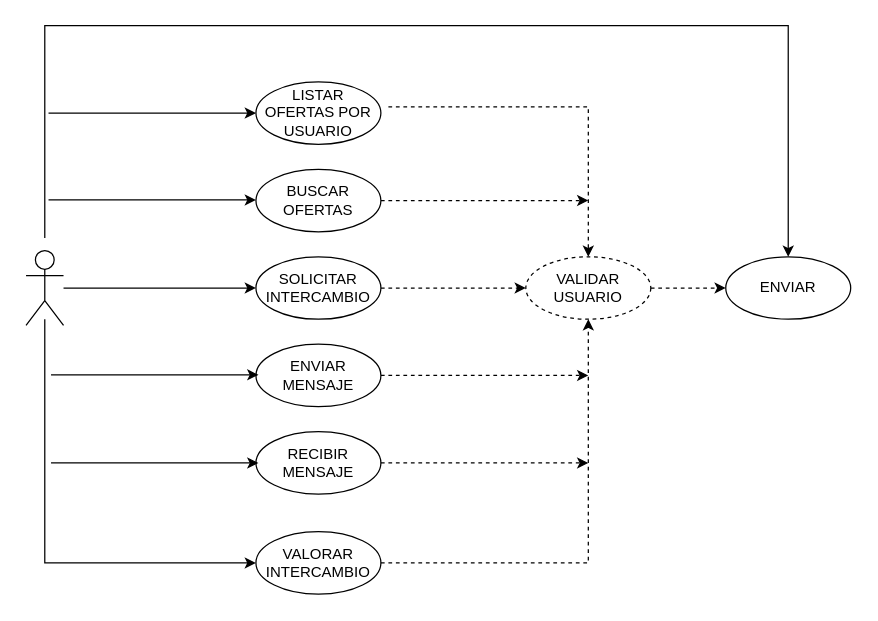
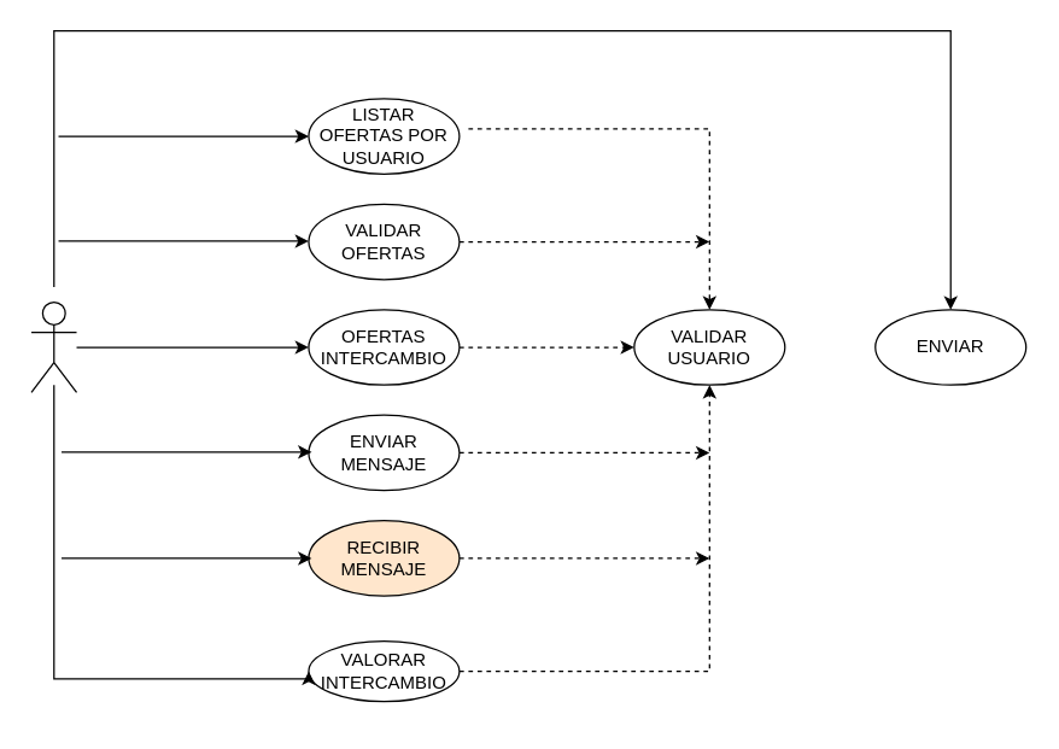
  <mxCell id="0" />
  <mxCell id="1" parent="0" />
  <mxCell id="2" style="edgeStyle=orthogonalEdgeStyle;rounded=0;orthogonalLoop=1;jettySize=auto;html=1;entryX=0.5;entryY=0;entryDx=0;entryDy=0;dashed=1;" edge="1" parent="1" target="5"><mxGeometry relative="1" as="geometry"><mxPoint x="310" y="85" as="sourcePoint" /><Array as="points"><mxPoint x="470" y="85" /></Array></mxGeometry></mxCell>
  <mxCell id="3" value="ENVIAR" style="ellipse;whiteSpace=wrap;html=1;" vertex="1" parent="1"><mxGeometry x="580" y="205" width="100" height="50" as="geometry" /></mxCell>
- <mxCell id="4" style="edgeStyle=orthogonalEdgeStyle;rounded=0;orthogonalLoop=1;jettySize=auto;html=1;exitX=1;exitY=0.5;exitDx=0;exitDy=0;dashed=1;entryX=0;entryY=0.5;entryDx=0;entryDy=0;" edge="1" parent="1" source="5" target="3"><mxGeometry relative="1" as="geometry"><mxPoint x="536" y="230" as="targetPoint" /></mxGeometry></mxCell>
- <mxCell id="5" value="VALIDAR USUARIO" style="ellipse;whiteSpace=wrap;html=1;dashed=1;" vertex="1" parent="1"><mxGeometry x="420" y="205" width="100" height="50" as="geometry" /></mxCell>
+ <mxCell id="5" value="VALIDAR USUARIO" style="ellipse;whiteSpace=wrap;html=1;" vertex="1" parent="1"><mxGeometry x="420" y="205" width="100" height="50" as="geometry" /></mxCell>
  <mxCell id="6" value="LISTAR OFERTAS POR USUARIO" style="ellipse;whiteSpace=wrap;html=1;" vertex="1" parent="1"><mxGeometry x="204" y="65" width="100" height="50" as="geometry" /></mxCell>
  <mxCell id="7" style="edgeStyle=orthogonalEdgeStyle;rounded=0;orthogonalLoop=1;jettySize=auto;html=1;dashed=1;" edge="1" parent="1" source="8"><mxGeometry relative="1" as="geometry"><mxPoint x="470" y="160" as="targetPoint" /></mxGeometry></mxCell>
- <mxCell id="8" value="BUSCAR OFERTAS" style="ellipse;whiteSpace=wrap;html=1;" vertex="1" parent="1"><mxGeometry x="204" y="135" width="100" height="50" as="geometry" /></mxCell>
+ <mxCell id="8" value="VALIDAR OFERTAS" style="ellipse;whiteSpace=wrap;html=1;" vertex="1" parent="1"><mxGeometry x="204" y="135" width="100" height="50" as="geometry" /></mxCell>
  <mxCell id="9" style="edgeStyle=orthogonalEdgeStyle;rounded=0;orthogonalLoop=1;jettySize=auto;html=1;entryX=0;entryY=0.5;entryDx=0;entryDy=0;dashed=1;" edge="1" parent="1" source="10" target="5"><mxGeometry relative="1" as="geometry" /></mxCell>
- <mxCell id="10" value="SOLICITAR INTERCAMBIO" style="ellipse;whiteSpace=wrap;html=1;" vertex="1" parent="1"><mxGeometry x="204" y="205" width="100" height="50" as="geometry" /></mxCell>
+ <mxCell id="10" value="OFERTAS INTERCAMBIO" style="ellipse;whiteSpace=wrap;html=1;" vertex="1" parent="1"><mxGeometry x="204" y="205" width="100" height="50" as="geometry" /></mxCell>
  <mxCell id="11" style="edgeStyle=orthogonalEdgeStyle;rounded=0;orthogonalLoop=1;jettySize=auto;html=1;dashed=1;" edge="1" parent="1" source="12"><mxGeometry relative="1" as="geometry"><mxPoint x="470" y="300" as="targetPoint" /></mxGeometry></mxCell>
  <mxCell id="12" value="ENVIAR MENSAJE" style="ellipse;whiteSpace=wrap;html=1;" vertex="1" parent="1"><mxGeometry x="204" y="275" width="100" height="50" as="geometry" /></mxCell>
  <mxCell id="13" style="edgeStyle=orthogonalEdgeStyle;rounded=0;orthogonalLoop=1;jettySize=auto;html=1;dashed=1;" edge="1" parent="1" source="14"><mxGeometry relative="1" as="geometry"><mxPoint x="470" y="370" as="targetPoint" /></mxGeometry></mxCell>
- <mxCell id="14" value="RECIBIR MENSAJE" style="ellipse;whiteSpace=wrap;html=1;" vertex="1" parent="1"><mxGeometry x="204" y="345" width="100" height="50" as="geometry" /></mxCell>
+ <mxCell id="14" value="RECIBIR MENSAJE" style="ellipse;whiteSpace=wrap;html=1;fillColor=#ffe6cc;" vertex="1" parent="1"><mxGeometry x="204" y="345" width="100" height="50" as="geometry" /></mxCell>
  <mxCell id="15" style="edgeStyle=orthogonalEdgeStyle;rounded=0;orthogonalLoop=1;jettySize=auto;html=1;entryX=0.5;entryY=1;entryDx=0;entryDy=0;entryPerimeter=0;dashed=1;" edge="1" parent="1" source="16" target="5"><mxGeometry relative="1" as="geometry"><mxPoint x="470" y="265" as="targetPoint" /></mxGeometry></mxCell>
- <mxCell id="16" value="VALORAR INTERCAMBIO" style="ellipse;whiteSpace=wrap;html=1;" vertex="1" parent="1"><mxGeometry x="204" y="425" width="100" height="50" as="geometry" /></mxCell>
+ <mxCell id="16" value="VALORAR INTERCAMBIO" style="ellipse;whiteSpace=wrap;html=1;" vertex="1" parent="1"><mxGeometry x="204" y="425" width="100" height="40" as="geometry" /></mxCell>
  <mxCell id="17" style="edgeStyle=orthogonalEdgeStyle;rounded=0;orthogonalLoop=1;jettySize=auto;html=1;" edge="1" parent="1" target="3"><mxGeometry relative="1" as="geometry"><mxPoint x="590" y="215" as="targetPoint" /><mxPoint x="35" y="190" as="sourcePoint" /><Array as="points"><mxPoint x="35" y="20" /><mxPoint x="630" y="20" /></Array></mxGeometry></mxCell>
  <mxCell id="18" style="edgeStyle=orthogonalEdgeStyle;rounded=0;orthogonalLoop=1;jettySize=auto;html=1;entryX=0;entryY=0.5;entryDx=0;entryDy=0;" edge="1" parent="1" target="16"><mxGeometry relative="1" as="geometry"><mxPoint x="150" y="455" as="targetPoint" /><mxPoint x="35" y="255" as="sourcePoint" /><Array as="points"><mxPoint x="35" y="450" /></Array></mxGeometry></mxCell>
  <mxCell id="19" style="edgeStyle=orthogonalEdgeStyle;rounded=0;orthogonalLoop=1;jettySize=auto;html=1;" edge="1" parent="1"><mxGeometry relative="1" as="geometry"><mxPoint x="204" y="90" as="targetPoint" /><mxPoint x="38" y="90" as="sourcePoint" /></mxGeometry></mxCell>
  <mxCell id="20" style="edgeStyle=orthogonalEdgeStyle;rounded=0;orthogonalLoop=1;jettySize=auto;html=1;" edge="1" parent="1"><mxGeometry relative="1" as="geometry"><mxPoint x="204" y="159.5" as="targetPoint" /><mxPoint x="38" y="159.5" as="sourcePoint" /></mxGeometry></mxCell>
  <mxCell id="21" style="edgeStyle=orthogonalEdgeStyle;rounded=0;orthogonalLoop=1;jettySize=auto;html=1;entryX=0;entryY=0.5;entryDx=0;entryDy=0;" edge="1" parent="1" source="24" target="10"><mxGeometry relative="1" as="geometry"><mxPoint x="80" y="229.5" as="sourcePoint" /><mxPoint x="196" y="229.5" as="targetPoint" /></mxGeometry></mxCell>
  <mxCell id="22" style="edgeStyle=orthogonalEdgeStyle;rounded=0;orthogonalLoop=1;jettySize=auto;html=1;" edge="1" parent="1"><mxGeometry relative="1" as="geometry"><mxPoint x="206" y="299.5" as="targetPoint" /><mxPoint x="40" y="299.5" as="sourcePoint" /></mxGeometry></mxCell>
  <mxCell id="23" style="edgeStyle=orthogonalEdgeStyle;rounded=0;orthogonalLoop=1;jettySize=auto;html=1;" edge="1" parent="1"><mxGeometry relative="1" as="geometry"><mxPoint x="206" y="370" as="targetPoint" /><mxPoint x="40" y="370" as="sourcePoint" /></mxGeometry></mxCell>
  <mxCell id="24" value="" style="shape=umlActor;verticalLabelPosition=bottom;verticalAlign=top;html=1;outlineConnect=0;" vertex="1" parent="1"><mxGeometry x="20" y="200" width="30" height="60" as="geometry" /></mxCell>
